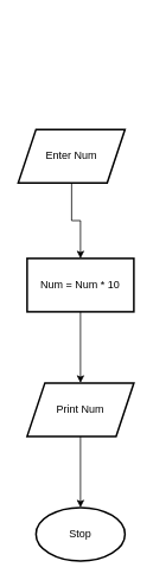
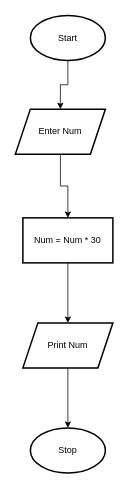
  <mxCell id="0" />
  <mxCell id="1" parent="0" />
+ <mxCell id="2" value="" style="edgeStyle=orthogonalEdgeStyle;rounded=0;orthogonalLoop=1;jettySize=auto;html=1;" edge="1" parent="1" source="3" target="6"><mxGeometry relative="1" as="geometry" /></mxCell>
+ <mxCell id="3" value="Start" style="strokeWidth=2;html=1;shape=mxgraph.flowchart.start_1;whiteSpace=wrap;" vertex="1" parent="1"><mxGeometry x="40" y="20" width="100" height="60" as="geometry" /></mxCell>
  <mxCell id="4" value="Stop" style="strokeWidth=2;html=1;shape=mxgraph.flowchart.start_1;whiteSpace=wrap;" vertex="1" parent="1"><mxGeometry x="40" y="570" width="100" height="60" as="geometry" /></mxCell>
  <mxCell id="5" value="" style="edgeStyle=orthogonalEdgeStyle;rounded=0;orthogonalLoop=1;jettySize=auto;html=1;" edge="1" parent="1" source="6" target="8"><mxGeometry relative="1" as="geometry" /></mxCell>
  <mxCell id="6" value="Enter Num" style="shape=parallelogram;perimeter=parallelogramPerimeter;whiteSpace=wrap;html=1;fixedSize=1;strokeWidth=2;" vertex="1" parent="1"><mxGeometry x="20" y="145" width="120" height="60" as="geometry" /></mxCell>
  <mxCell id="7" value="" style="edgeStyle=orthogonalEdgeStyle;rounded=0;orthogonalLoop=1;jettySize=auto;html=1;" edge="1" parent="1" source="8" target="10"><mxGeometry relative="1" as="geometry" /></mxCell>
- <mxCell id="8" value="Num = Num * 10" style="whiteSpace=wrap;html=1;strokeWidth=2;" vertex="1" parent="1"><mxGeometry x="30" y="290" width="120" height="60" as="geometry" /></mxCell>
+ <mxCell id="8" value="Num = Num * 30" style="whiteSpace=wrap;html=1;strokeWidth=2;" vertex="1" parent="1"><mxGeometry x="30" y="290" width="120" height="60" as="geometry" /></mxCell>
  <mxCell id="9" style="edgeStyle=orthogonalEdgeStyle;rounded=0;orthogonalLoop=1;jettySize=auto;html=1;exitX=0.5;exitY=1;exitDx=0;exitDy=0;" edge="1" parent="1" source="10" target="4"><mxGeometry relative="1" as="geometry" /></mxCell>
  <mxCell id="10" value="Print Num" style="shape=parallelogram;perimeter=parallelogramPerimeter;whiteSpace=wrap;html=1;fixedSize=1;strokeWidth=2;" vertex="1" parent="1"><mxGeometry x="30" y="430" width="120" height="60" as="geometry" /></mxCell>
